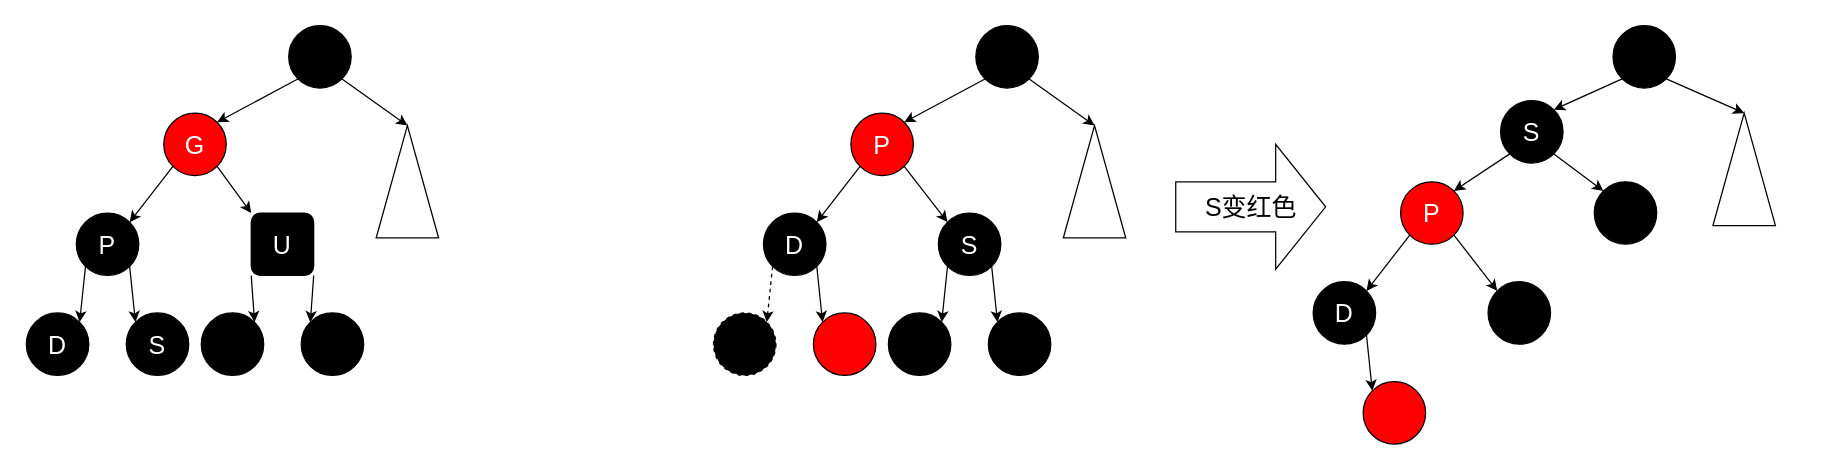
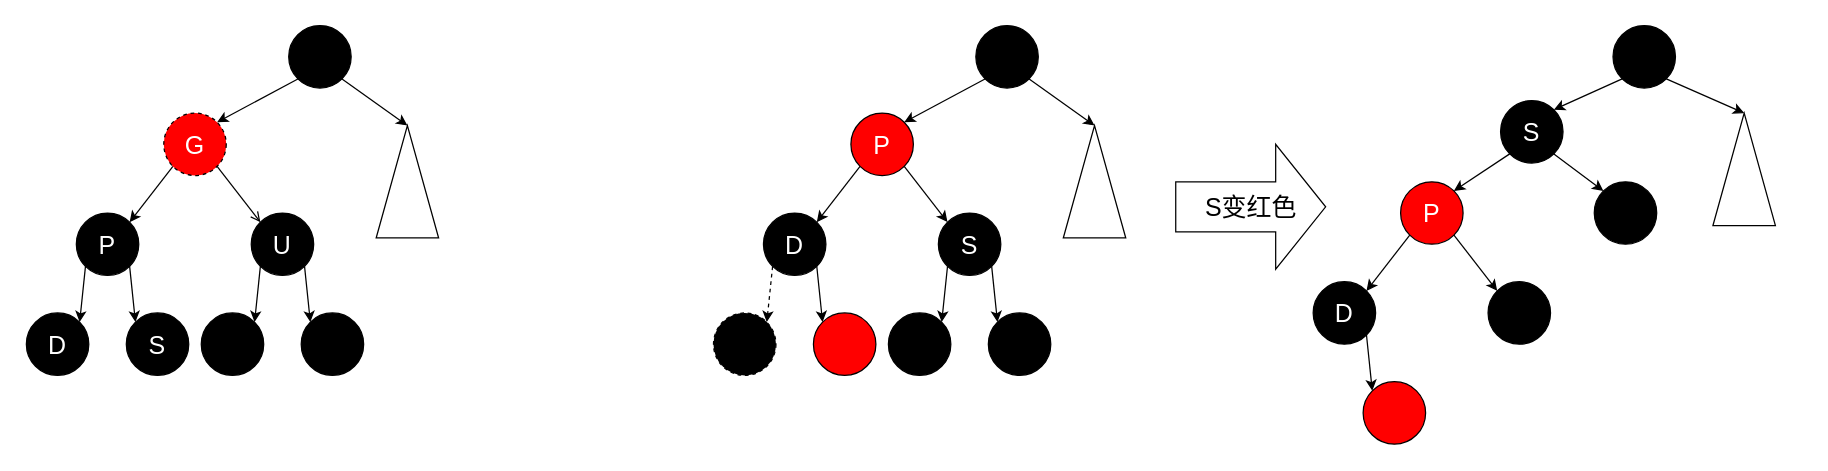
  <mxCell id="0" />
  <mxCell id="1" parent="0" />
  <mxCell id="2" style="edgeStyle=none;rounded=0;orthogonalLoop=1;jettySize=auto;html=1;exitX=0;exitY=1;exitDx=0;exitDy=0;entryX=1;entryY=0;entryDx=0;entryDy=0;fontSize=20;fontColor=#000000;" parent="1" source="4" target="15" edge="1"><mxGeometry relative="1" as="geometry" /></mxCell>
  <mxCell id="3" style="edgeStyle=none;rounded=0;orthogonalLoop=1;jettySize=auto;html=1;exitX=1;exitY=1;exitDx=0;exitDy=0;entryX=0;entryY=0;entryDx=0;entryDy=0;fontSize=20;fontColor=#FFFFFF;" parent="1" source="4" target="16" edge="1"><mxGeometry relative="1" as="geometry" /></mxCell>
- <mxCell id="4" value="&lt;font style=&quot;font-size: 20px;&quot; color=&quot;#ffffff&quot;&gt;U&lt;/font&gt;" style="whiteSpace=wrap;html=1;aspect=fixed;fillColor=#000000;rounded=1;" parent="1" vertex="1"><mxGeometry x="200" y="170" width="50" height="50" as="geometry" /></mxCell>
+ <mxCell id="4" value="&lt;font style=&quot;font-size: 20px;&quot; color=&quot;#ffffff&quot;&gt;U&lt;/font&gt;" style="ellipse;whiteSpace=wrap;html=1;aspect=fixed;fillColor=#000000;" parent="1" vertex="1"><mxGeometry x="200" y="170" width="50" height="50" as="geometry" /></mxCell>
  <mxCell id="5" style="edgeStyle=none;rounded=0;orthogonalLoop=1;jettySize=auto;html=1;exitX=0;exitY=1;exitDx=0;exitDy=0;entryX=1;entryY=0;entryDx=0;entryDy=0;fontSize=20;fontColor=#FFFFFF;" parent="1" source="7" target="10" edge="1"><mxGeometry relative="1" as="geometry" /></mxCell>
- <mxCell id="6" style="edgeStyle=none;rounded=0;orthogonalLoop=1;jettySize=auto;html=1;exitX=1;exitY=1;exitDx=0;exitDy=0;entryX=0;entryY=0;entryDx=0;entryDy=0;fontSize=20;fontColor=#FFFFFF;" parent="1" source="7" target="4" edge="1"><mxGeometry relative="1" as="geometry" /></mxCell>
- <mxCell id="7" value="&lt;font color=&quot;#ffffff&quot;&gt;&lt;span style=&quot;font-size: 20px;&quot;&gt;G&lt;br&gt;&lt;/span&gt;&lt;/font&gt;" style="ellipse;whiteSpace=wrap;html=1;aspect=fixed;fillColor=#FF0000;" parent="1" vertex="1"><mxGeometry x="130" y="90" width="50" height="50" as="geometry" /></mxCell>
+ <mxCell id="6" style="edgeStyle=none;rounded=0;orthogonalLoop=1;jettySize=auto;html=1;exitX=1;exitY=1;exitDx=0;exitDy=0;entryX=0;entryY=0;entryDx=0;entryDy=0;fontSize=20;fontColor=#FFFFFF;endArrow=open;" parent="1" source="7" target="4" edge="1"><mxGeometry relative="1" as="geometry" /></mxCell>
+ <mxCell id="7" value="&lt;font color=&quot;#ffffff&quot;&gt;&lt;span style=&quot;font-size: 20px;&quot;&gt;G&lt;br&gt;&lt;/span&gt;&lt;/font&gt;" style="ellipse;whiteSpace=wrap;html=1;aspect=fixed;fillColor=#FF0000;dashed=1;" parent="1" vertex="1"><mxGeometry x="130" y="90" width="50" height="50" as="geometry" /></mxCell>
  <mxCell id="8" style="edgeStyle=none;rounded=0;orthogonalLoop=1;jettySize=auto;html=1;exitX=1;exitY=1;exitDx=0;exitDy=0;entryX=0;entryY=0;entryDx=0;entryDy=0;fontSize=20;fontColor=#FFFFFF;" parent="1" source="10" target="17" edge="1"><mxGeometry relative="1" as="geometry" /></mxCell>
  <mxCell id="9" style="edgeStyle=none;rounded=0;orthogonalLoop=1;jettySize=auto;html=1;exitX=0;exitY=1;exitDx=0;exitDy=0;entryX=1;entryY=0;entryDx=0;entryDy=0;fontSize=20;fontColor=#FFFFFF;" parent="1" source="10" target="18" edge="1"><mxGeometry relative="1" as="geometry" /></mxCell>
  <mxCell id="10" value="&lt;font style=&quot;font-size: 20px;&quot; color=&quot;#ffffff&quot;&gt;P&lt;/font&gt;" style="ellipse;whiteSpace=wrap;html=1;aspect=fixed;fillColor=#000000;" parent="1" vertex="1"><mxGeometry x="60" y="170" width="50" height="50" as="geometry" /></mxCell>
  <mxCell id="11" style="edgeStyle=none;rounded=0;orthogonalLoop=1;jettySize=auto;html=1;exitX=0;exitY=1;exitDx=0;exitDy=0;entryX=1;entryY=0;entryDx=0;entryDy=0;fontSize=20;fontColor=#000000;" parent="1" source="13" target="7" edge="1"><mxGeometry relative="1" as="geometry" /></mxCell>
  <mxCell id="12" style="edgeStyle=none;rounded=0;orthogonalLoop=1;jettySize=auto;html=1;exitX=1;exitY=1;exitDx=0;exitDy=0;entryX=1;entryY=0.5;entryDx=0;entryDy=0;fontSize=20;fontColor=#000000;" parent="1" source="13" target="14" edge="1"><mxGeometry relative="1" as="geometry" /></mxCell>
  <mxCell id="13" value="&lt;font color=&quot;#ffffff&quot;&gt;&lt;span style=&quot;font-size: 20px;&quot;&gt;&lt;br&gt;&lt;/span&gt;&lt;/font&gt;" style="ellipse;whiteSpace=wrap;html=1;aspect=fixed;fillColor=#000000;" parent="1" vertex="1"><mxGeometry x="230" y="20" width="50" height="50" as="geometry" /></mxCell>
  <mxCell id="14" value="" style="triangle;whiteSpace=wrap;html=1;shadow=0;sketch=0;strokeColor=#000000;fontSize=20;fontColor=#000000;fillColor=#FFFFFF;rotation=-90;" parent="1" vertex="1"><mxGeometry x="280" y="120" width="90" height="50" as="geometry" /></mxCell>
  <mxCell id="15" value="" style="ellipse;whiteSpace=wrap;html=1;aspect=fixed;fillColor=#000000;" parent="1" vertex="1"><mxGeometry x="160" y="250" width="50" height="50" as="geometry" /></mxCell>
  <mxCell id="16" value="" style="ellipse;whiteSpace=wrap;html=1;aspect=fixed;fillColor=#000000;" parent="1" vertex="1"><mxGeometry x="240" y="250" width="50" height="50" as="geometry" /></mxCell>
  <mxCell id="17" value="&lt;font style=&quot;font-size: 20px;&quot; color=&quot;#ffffff&quot;&gt;S&lt;/font&gt;" style="ellipse;whiteSpace=wrap;html=1;aspect=fixed;fillColor=#000000;" parent="1" vertex="1"><mxGeometry x="100" y="250" width="50" height="50" as="geometry" /></mxCell>
  <mxCell id="18" value="&lt;font style=&quot;font-size: 20px;&quot; color=&quot;#ffffff&quot;&gt;D&lt;/font&gt;" style="ellipse;whiteSpace=wrap;html=1;aspect=fixed;fillColor=#000000;" parent="1" vertex="1"><mxGeometry x="20" y="250" width="50" height="50" as="geometry" /></mxCell>
  <mxCell id="19" style="edgeStyle=none;rounded=0;orthogonalLoop=1;jettySize=auto;html=1;exitX=0;exitY=1;exitDx=0;exitDy=0;entryX=1;entryY=0;entryDx=0;entryDy=0;fontSize=20;fontColor=#000000;" parent="1" source="21" target="32" edge="1"><mxGeometry relative="1" as="geometry" /></mxCell>
  <mxCell id="20" style="edgeStyle=none;rounded=0;orthogonalLoop=1;jettySize=auto;html=1;exitX=1;exitY=1;exitDx=0;exitDy=0;entryX=0;entryY=0;entryDx=0;entryDy=0;fontSize=20;fontColor=#FFFFFF;" parent="1" source="21" target="33" edge="1"><mxGeometry relative="1" as="geometry" /></mxCell>
  <mxCell id="21" value="&lt;font style=&quot;font-size: 20px;&quot; color=&quot;#ffffff&quot;&gt;S&lt;/font&gt;" style="ellipse;whiteSpace=wrap;html=1;aspect=fixed;fillColor=#000000;" parent="1" vertex="1"><mxGeometry x="750" y="170" width="50" height="50" as="geometry" /></mxCell>
  <mxCell id="22" style="edgeStyle=none;rounded=0;orthogonalLoop=1;jettySize=auto;html=1;exitX=0;exitY=1;exitDx=0;exitDy=0;entryX=1;entryY=0;entryDx=0;entryDy=0;fontSize=20;fontColor=#FFFFFF;" parent="1" source="24" target="27" edge="1"><mxGeometry relative="1" as="geometry" /></mxCell>
  <mxCell id="23" style="edgeStyle=none;rounded=0;orthogonalLoop=1;jettySize=auto;html=1;exitX=1;exitY=1;exitDx=0;exitDy=0;entryX=0;entryY=0;entryDx=0;entryDy=0;fontSize=20;fontColor=#FFFFFF;" parent="1" source="24" target="21" edge="1"><mxGeometry relative="1" as="geometry" /></mxCell>
  <mxCell id="24" value="&lt;font color=&quot;#ffffff&quot;&gt;&lt;span style=&quot;font-size: 20px;&quot;&gt;P&lt;br&gt;&lt;/span&gt;&lt;/font&gt;" style="ellipse;whiteSpace=wrap;html=1;aspect=fixed;fillColor=#FF0000;" parent="1" vertex="1"><mxGeometry x="680" y="90" width="50" height="50" as="geometry" /></mxCell>
  <mxCell id="25" style="edgeStyle=none;rounded=0;orthogonalLoop=1;jettySize=auto;html=1;exitX=1;exitY=1;exitDx=0;exitDy=0;entryX=0;entryY=0;entryDx=0;entryDy=0;fontSize=20;fontColor=#FFFFFF;" parent="1" source="27" target="34" edge="1"><mxGeometry relative="1" as="geometry" /></mxCell>
  <mxCell id="26" style="edgeStyle=none;rounded=0;orthogonalLoop=1;jettySize=auto;html=1;exitX=0;exitY=1;exitDx=0;exitDy=0;entryX=1;entryY=0;entryDx=0;entryDy=0;fontSize=20;fontColor=#FFFFFF;dashed=1;" parent="1" source="27" target="35" edge="1"><mxGeometry relative="1" as="geometry" /></mxCell>
  <mxCell id="27" value="&lt;font style=&quot;font-size: 20px;&quot; color=&quot;#ffffff&quot;&gt;D&lt;/font&gt;" style="ellipse;whiteSpace=wrap;html=1;aspect=fixed;fillColor=#000000;" parent="1" vertex="1"><mxGeometry x="610" y="170" width="50" height="50" as="geometry" /></mxCell>
  <mxCell id="28" style="edgeStyle=none;rounded=0;orthogonalLoop=1;jettySize=auto;html=1;exitX=0;exitY=1;exitDx=0;exitDy=0;entryX=1;entryY=0;entryDx=0;entryDy=0;fontSize=20;fontColor=#000000;" parent="1" source="30" target="24" edge="1"><mxGeometry relative="1" as="geometry" /></mxCell>
  <mxCell id="29" style="edgeStyle=none;rounded=0;orthogonalLoop=1;jettySize=auto;html=1;exitX=1;exitY=1;exitDx=0;exitDy=0;entryX=1;entryY=0.5;entryDx=0;entryDy=0;fontSize=20;fontColor=#000000;" parent="1" source="30" target="31" edge="1"><mxGeometry relative="1" as="geometry" /></mxCell>
  <mxCell id="30" value="&lt;font color=&quot;#ffffff&quot;&gt;&lt;span style=&quot;font-size: 20px;&quot;&gt;&lt;br&gt;&lt;/span&gt;&lt;/font&gt;" style="ellipse;whiteSpace=wrap;html=1;aspect=fixed;fillColor=#000000;" parent="1" vertex="1"><mxGeometry x="780" y="20" width="50" height="50" as="geometry" /></mxCell>
  <mxCell id="31" value="" style="triangle;whiteSpace=wrap;html=1;shadow=0;sketch=0;strokeColor=#000000;fontSize=20;fontColor=#000000;fillColor=#FFFFFF;rotation=-90;" parent="1" vertex="1"><mxGeometry x="830" y="120" width="90" height="50" as="geometry" /></mxCell>
  <mxCell id="32" value="" style="ellipse;whiteSpace=wrap;html=1;aspect=fixed;fillColor=#000000;" parent="1" vertex="1"><mxGeometry x="710" y="250" width="50" height="50" as="geometry" /></mxCell>
  <mxCell id="33" value="" style="ellipse;whiteSpace=wrap;html=1;aspect=fixed;fillColor=#000000;" parent="1" vertex="1"><mxGeometry x="790" y="250" width="50" height="50" as="geometry" /></mxCell>
  <mxCell id="34" value="" style="ellipse;whiteSpace=wrap;html=1;aspect=fixed;fillColor=#FF0000;" parent="1" vertex="1"><mxGeometry x="650" y="250" width="50" height="50" as="geometry" /></mxCell>
  <mxCell id="35" value="" style="ellipse;whiteSpace=wrap;html=1;aspect=fixed;fillColor=#000000;dashed=1;" parent="1" vertex="1"><mxGeometry x="570" y="250" width="50" height="50" as="geometry" /></mxCell>
  <mxCell id="36" value="&lt;font color=&quot;#000000&quot;&gt;S变红色&lt;br&gt;&lt;/font&gt;" style="html=1;shadow=0;dashed=0;align=center;verticalAlign=middle;shape=mxgraph.arrows2.arrow;dy=0.6;dx=40;notch=0;sketch=0;strokeColor=#000000;fontSize=20;fontColor=#FFFFFF;fillColor=#FFFFFF;" parent="1" vertex="1"><mxGeometry x="940" y="115" width="120" height="100" as="geometry" /></mxCell>
  <mxCell id="37" style="edgeStyle=none;rounded=0;orthogonalLoop=1;jettySize=auto;html=1;exitX=1;exitY=1;exitDx=0;exitDy=0;entryX=0;entryY=0;entryDx=0;entryDy=0;fontSize=20;fontColor=#FFFFFF;" parent="1" source="39" target="50" edge="1"><mxGeometry relative="1" as="geometry" /></mxCell>
  <mxCell id="38" style="edgeStyle=none;rounded=0;orthogonalLoop=1;jettySize=auto;html=1;exitX=0;exitY=1;exitDx=0;exitDy=0;entryX=1;entryY=0;entryDx=0;entryDy=0;fontSize=20;fontColor=#FFFFFF;" parent="1" source="39" target="42" edge="1"><mxGeometry relative="1" as="geometry" /></mxCell>
  <mxCell id="39" value="&lt;font style=&quot;font-size: 20px;&quot; color=&quot;#ffffff&quot;&gt;S&lt;/font&gt;" style="ellipse;whiteSpace=wrap;html=1;aspect=fixed;fillColor=#000000;" parent="1" vertex="1"><mxGeometry x="1200" y="80" width="50" height="50" as="geometry" /></mxCell>
  <mxCell id="40" style="edgeStyle=none;rounded=0;orthogonalLoop=1;jettySize=auto;html=1;exitX=0;exitY=1;exitDx=0;exitDy=0;entryX=1;entryY=0;entryDx=0;entryDy=0;fontSize=20;fontColor=#FFFFFF;" parent="1" source="42" target="44" edge="1"><mxGeometry relative="1" as="geometry" /></mxCell>
  <mxCell id="41" style="edgeStyle=none;rounded=0;orthogonalLoop=1;jettySize=auto;html=1;exitX=1;exitY=1;exitDx=0;exitDy=0;entryX=0;entryY=0;entryDx=0;entryDy=0;fontSize=20;fontColor=#FFFFFF;" parent="1" source="42" target="49" edge="1"><mxGeometry relative="1" as="geometry" /></mxCell>
  <mxCell id="42" value="&lt;font color=&quot;#ffffff&quot;&gt;&lt;span style=&quot;font-size: 20px;&quot;&gt;P&lt;br&gt;&lt;/span&gt;&lt;/font&gt;" style="ellipse;whiteSpace=wrap;html=1;aspect=fixed;fillColor=#FF0000;" parent="1" vertex="1"><mxGeometry x="1120" y="145" width="50" height="50" as="geometry" /></mxCell>
  <mxCell id="43" style="edgeStyle=none;rounded=0;orthogonalLoop=1;jettySize=auto;html=1;exitX=1;exitY=1;exitDx=0;exitDy=0;entryX=0;entryY=0;entryDx=0;entryDy=0;fontSize=20;fontColor=#FFFFFF;" parent="1" source="44" target="51" edge="1"><mxGeometry relative="1" as="geometry" /></mxCell>
  <mxCell id="44" value="&lt;font style=&quot;font-size: 20px;&quot; color=&quot;#ffffff&quot;&gt;D&lt;/font&gt;" style="ellipse;whiteSpace=wrap;html=1;aspect=fixed;fillColor=#000000;" parent="1" vertex="1"><mxGeometry x="1050" y="225" width="50" height="50" as="geometry" /></mxCell>
  <mxCell id="45" style="edgeStyle=none;rounded=0;orthogonalLoop=1;jettySize=auto;html=1;exitX=1;exitY=1;exitDx=0;exitDy=0;entryX=1;entryY=0.5;entryDx=0;entryDy=0;fontSize=20;fontColor=#000000;" parent="1" source="47" target="48" edge="1"><mxGeometry relative="1" as="geometry" /></mxCell>
  <mxCell id="46" style="edgeStyle=none;rounded=0;orthogonalLoop=1;jettySize=auto;html=1;exitX=0;exitY=1;exitDx=0;exitDy=0;entryX=1;entryY=0;entryDx=0;entryDy=0;fontSize=20;fontColor=#FFFFFF;" parent="1" source="47" target="39" edge="1"><mxGeometry relative="1" as="geometry" /></mxCell>
  <mxCell id="47" value="&lt;font color=&quot;#ffffff&quot;&gt;&lt;span style=&quot;font-size: 20px;&quot;&gt;&lt;br&gt;&lt;/span&gt;&lt;/font&gt;" style="ellipse;whiteSpace=wrap;html=1;aspect=fixed;fillColor=#000000;" parent="1" vertex="1"><mxGeometry x="1290" y="20" width="50" height="50" as="geometry" /></mxCell>
  <mxCell id="48" value="" style="triangle;whiteSpace=wrap;html=1;shadow=0;sketch=0;strokeColor=#000000;fontSize=20;fontColor=#000000;fillColor=#FFFFFF;rotation=-90;" parent="1" vertex="1"><mxGeometry x="1350" y="110" width="90" height="50" as="geometry" /></mxCell>
  <mxCell id="49" value="" style="ellipse;whiteSpace=wrap;html=1;aspect=fixed;fillColor=#000000;" parent="1" vertex="1"><mxGeometry x="1190" y="225" width="50" height="50" as="geometry" /></mxCell>
  <mxCell id="50" value="" style="ellipse;whiteSpace=wrap;html=1;aspect=fixed;fillColor=#000000;" parent="1" vertex="1"><mxGeometry x="1275" y="145" width="50" height="50" as="geometry" /></mxCell>
  <mxCell id="51" value="" style="ellipse;whiteSpace=wrap;html=1;aspect=fixed;fillColor=#FF0000;" parent="1" vertex="1"><mxGeometry x="1090" y="305" width="50" height="50" as="geometry" /></mxCell>
